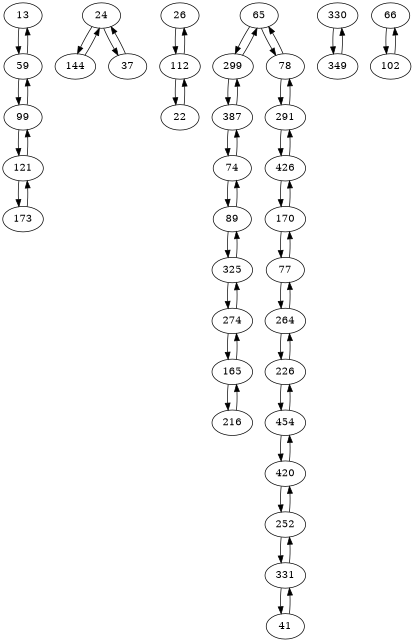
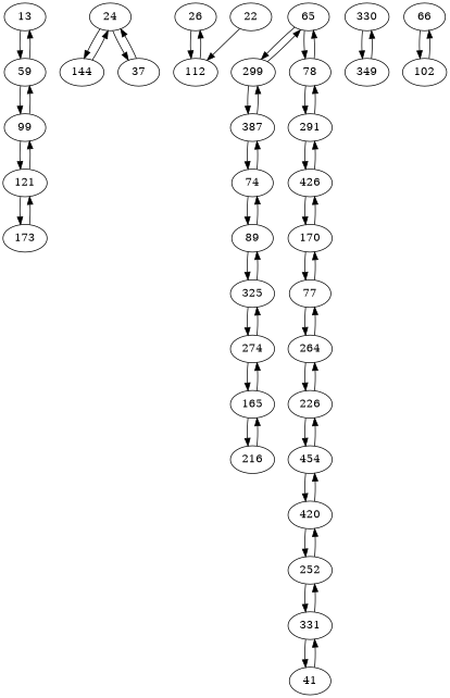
  digraph {
    n1 [label=13]
    59
    99
    121
    24
    144
    37
    26
    112
    22
    65
    299
    78
    387
    291
    74
    89
    325
    274
    77
    170
    264
    426
    226
    165
    173
    216
    454
    420
    252
    331
    41
    330
    349
    66
    102
    n1 -> 59
    59 -> n1
    59 -> 99
    99 -> 59
    99 -> 121
    121 -> 99
    121 -> 173
    24 -> 144
    24 -> 37
    144 -> 24
    37 -> 24
    26 -> 112
    112 -> 26
-   112 -> 22
    22 -> 112
    65 -> 299
    65 -> 78
    299 -> 65
    299 -> 387
    78 -> 65
    78 -> 291
    387 -> 299
    387 -> 74
    291 -> 78
    291 -> 426
    74 -> 387
    74 -> 89
    89 -> 74
    89 -> 325
    325 -> 89
    325 -> 274
    274 -> 325
    274 -> 165
    77 -> 170
    77 -> 264
    170 -> 77
    170 -> 426
    264 -> 77
    264 -> 226
    426 -> 291
    426 -> 170
    226 -> 264
    226 -> 454
    165 -> 274
    165 -> 216
    173 -> 121
    216 -> 165
    454 -> 226
    454 -> 420
    420 -> 454
    420 -> 252
    252 -> 420
    252 -> 331
    331 -> 252
    331 -> 41
    41 -> 331
    330 -> 349
    349 -> 330
    66 -> 102
    102 -> 66
  }
